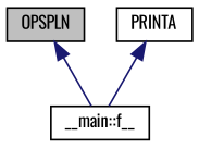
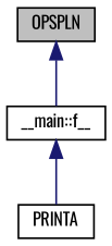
  digraph {
    fontname=Oswald
    rankdir=TB
    node [color=black fillcolor=white fontname=Oswald fontsize=10 shape=record style=filled]
    edge [color=midnightblue dir=back fontname=Oswald fontsize=10 labelfontname=FreeSans labelfontsize=10 style=solid]
    n1 [fillcolor=grey75 fontcolor=black height=0.2 label=OPSPLN width=0.4]
    n2 [height=0.2 label="__main::f__" width=0.4]
    n3 [height=0.2 label=PRINTA width=0.4]
    n1 -> n2
-   n3 -> n2
+   n2 -> n3
  }
